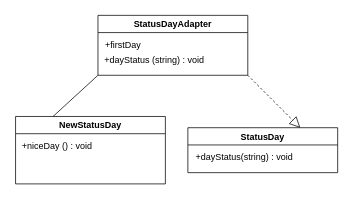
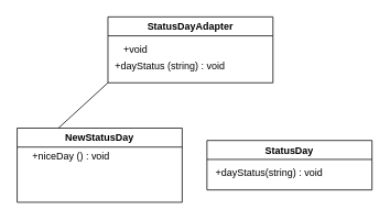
  <mxCell id="0" />
  <mxCell id="1" parent="0" />
  <mxCell id="2" value="StatusDay" style="swimlane;" vertex="1" parent="1"><mxGeometry x="250" y="170" width="200" height="60" as="geometry" /></mxCell>
  <mxCell id="3" value="+dayStatus(string) : void" style="text;html=1;align=center;verticalAlign=middle;resizable=0;points=[];autosize=1;strokeColor=none;" vertex="1" parent="2"><mxGeometry x="5" y="30" width="140" height="20" as="geometry" /></mxCell>
  <mxCell id="4" value="NewStatusDay" style="swimlane;" vertex="1" parent="1"><mxGeometry x="20" y="155" width="200" height="90" as="geometry" /></mxCell>
- <mxCell id="5" value="+niceDay () : void" style="text;html=1;align=center;verticalAlign=middle;resizable=0;points=[];autosize=1;strokeColor=none;" vertex="1" parent="4"><mxGeometry y="30" width="110" height="20" as="geometry" /></mxCell>
+ <mxCell id="5" value="+niceDay () : void" style="text;html=1;align=center;verticalAlign=middle;resizable=0;points=[];autosize=1;strokeColor=none;" vertex="1" parent="4"><mxGeometry x="10" y="25" width="110" height="20" as="geometry" /></mxCell>
  <mxCell id="6" value="StatusDayAdapter" style="swimlane;" vertex="1" parent="1"><mxGeometry x="130" y="20" width="200" height="80" as="geometry" /></mxCell>
- <mxCell id="7" value="+firstDay&amp;nbsp;" style="text;html=1;align=center;verticalAlign=middle;resizable=0;points=[];autosize=1;strokeColor=none;" vertex="1" parent="6"><mxGeometry y="30" width="70" height="20" as="geometry" /></mxCell>
+ <mxCell id="7" value="+void&amp;nbsp;" style="text;html=1;align=center;verticalAlign=middle;resizable=0;points=[];autosize=1;strokeColor=none;" vertex="1" parent="6"><mxGeometry y="30" width="70" height="20" as="geometry" /></mxCell>
  <mxCell id="8" value="+dayStatus (string) : void" style="text;html=1;align=center;verticalAlign=middle;resizable=0;points=[];autosize=1;strokeColor=none;" vertex="1" parent="6"><mxGeometry y="50" width="150" height="20" as="geometry" /></mxCell>
  <mxCell id="9" value="" style="endArrow=none;endFill=1;endSize=12;html=1;entryX=0.25;entryY=0;entryDx=0;entryDy=0;exitX=0;exitY=1;exitDx=0;exitDy=0;" edge="1" parent="1" source="6" target="4"><mxGeometry width="160" relative="1" as="geometry"><mxPoint x="-80" y="59.5" as="sourcePoint" /><mxPoint x="80" y="59.5" as="targetPoint" /></mxGeometry></mxCell>
- <mxCell id="10" value="" style="endArrow=block;dashed=1;endFill=0;endSize=12;html=1;entryX=0.75;entryY=0;entryDx=0;entryDy=0;exitX=1;exitY=1;exitDx=0;exitDy=0;" edge="1" parent="1" source="6" target="2"><mxGeometry width="160" relative="1" as="geometry"><mxPoint x="170" y="130" as="sourcePoint" /><mxPoint x="330" y="130" as="targetPoint" /></mxGeometry></mxCell>
